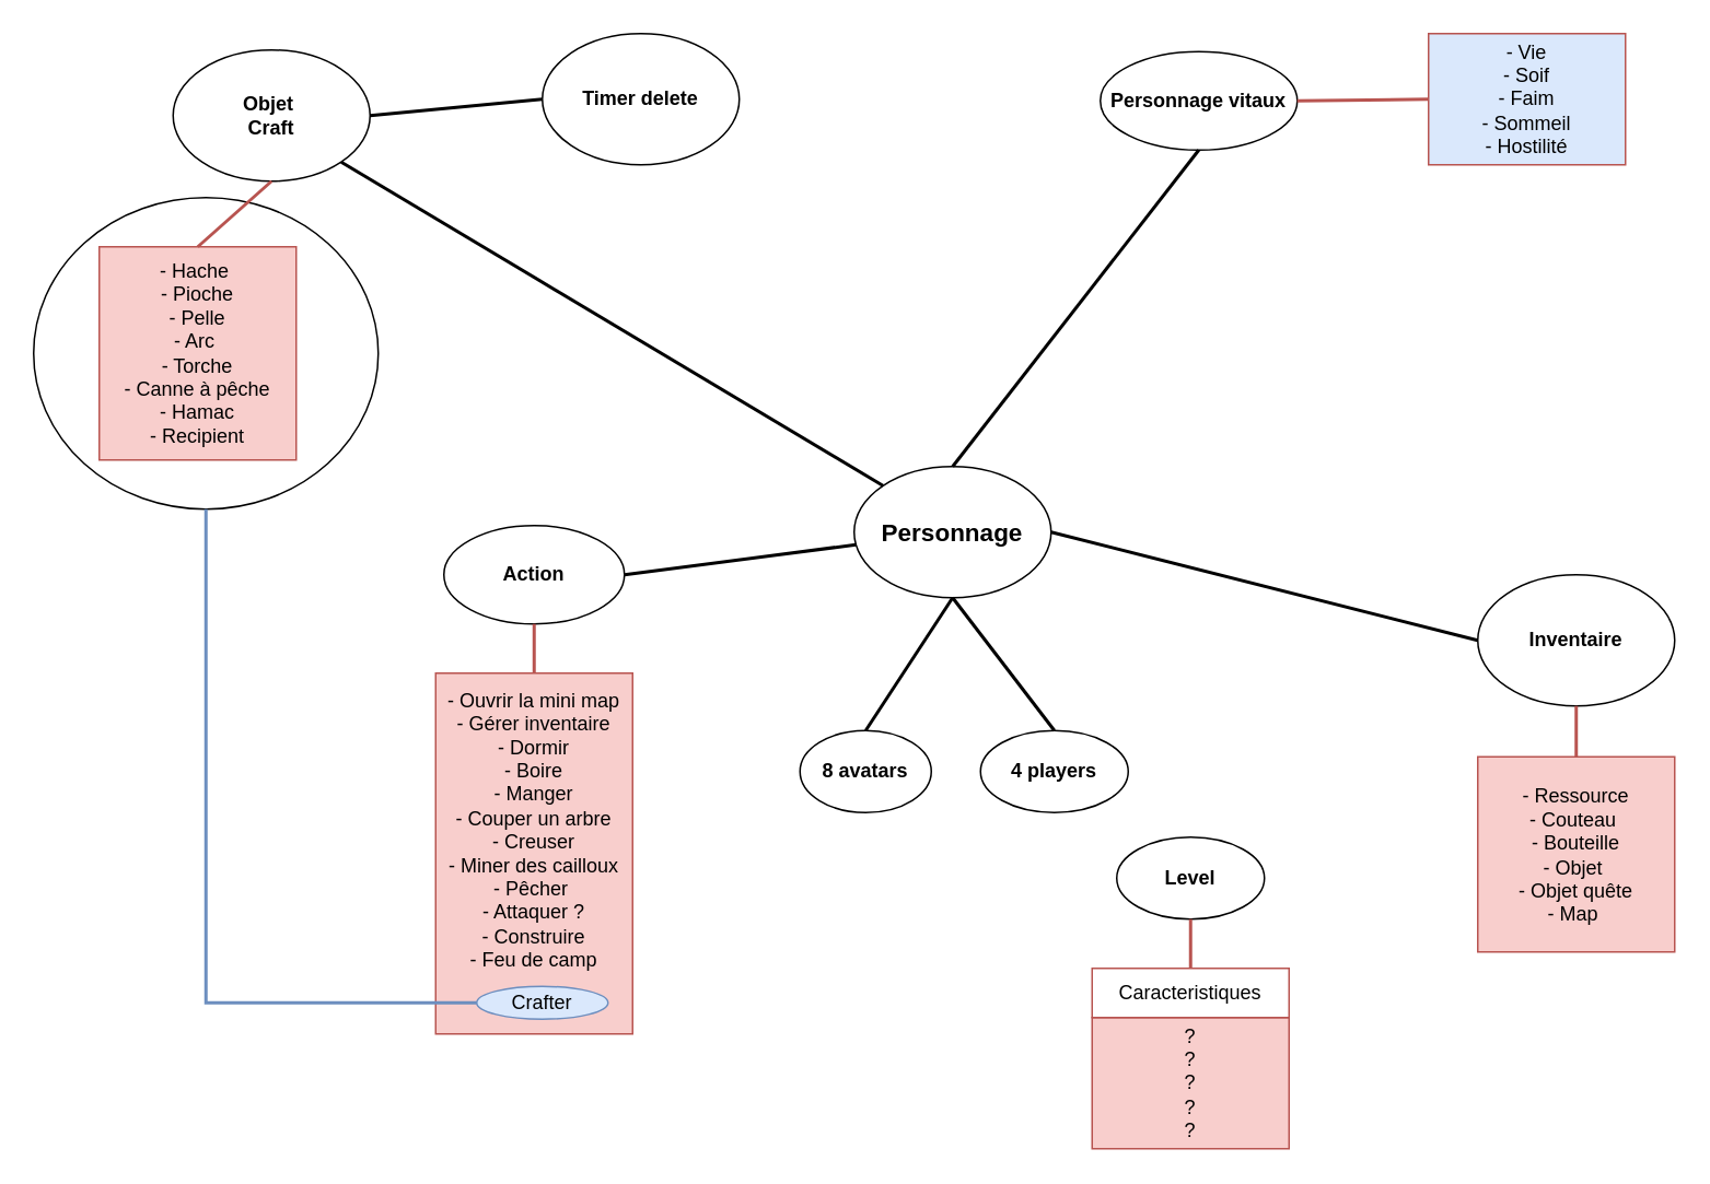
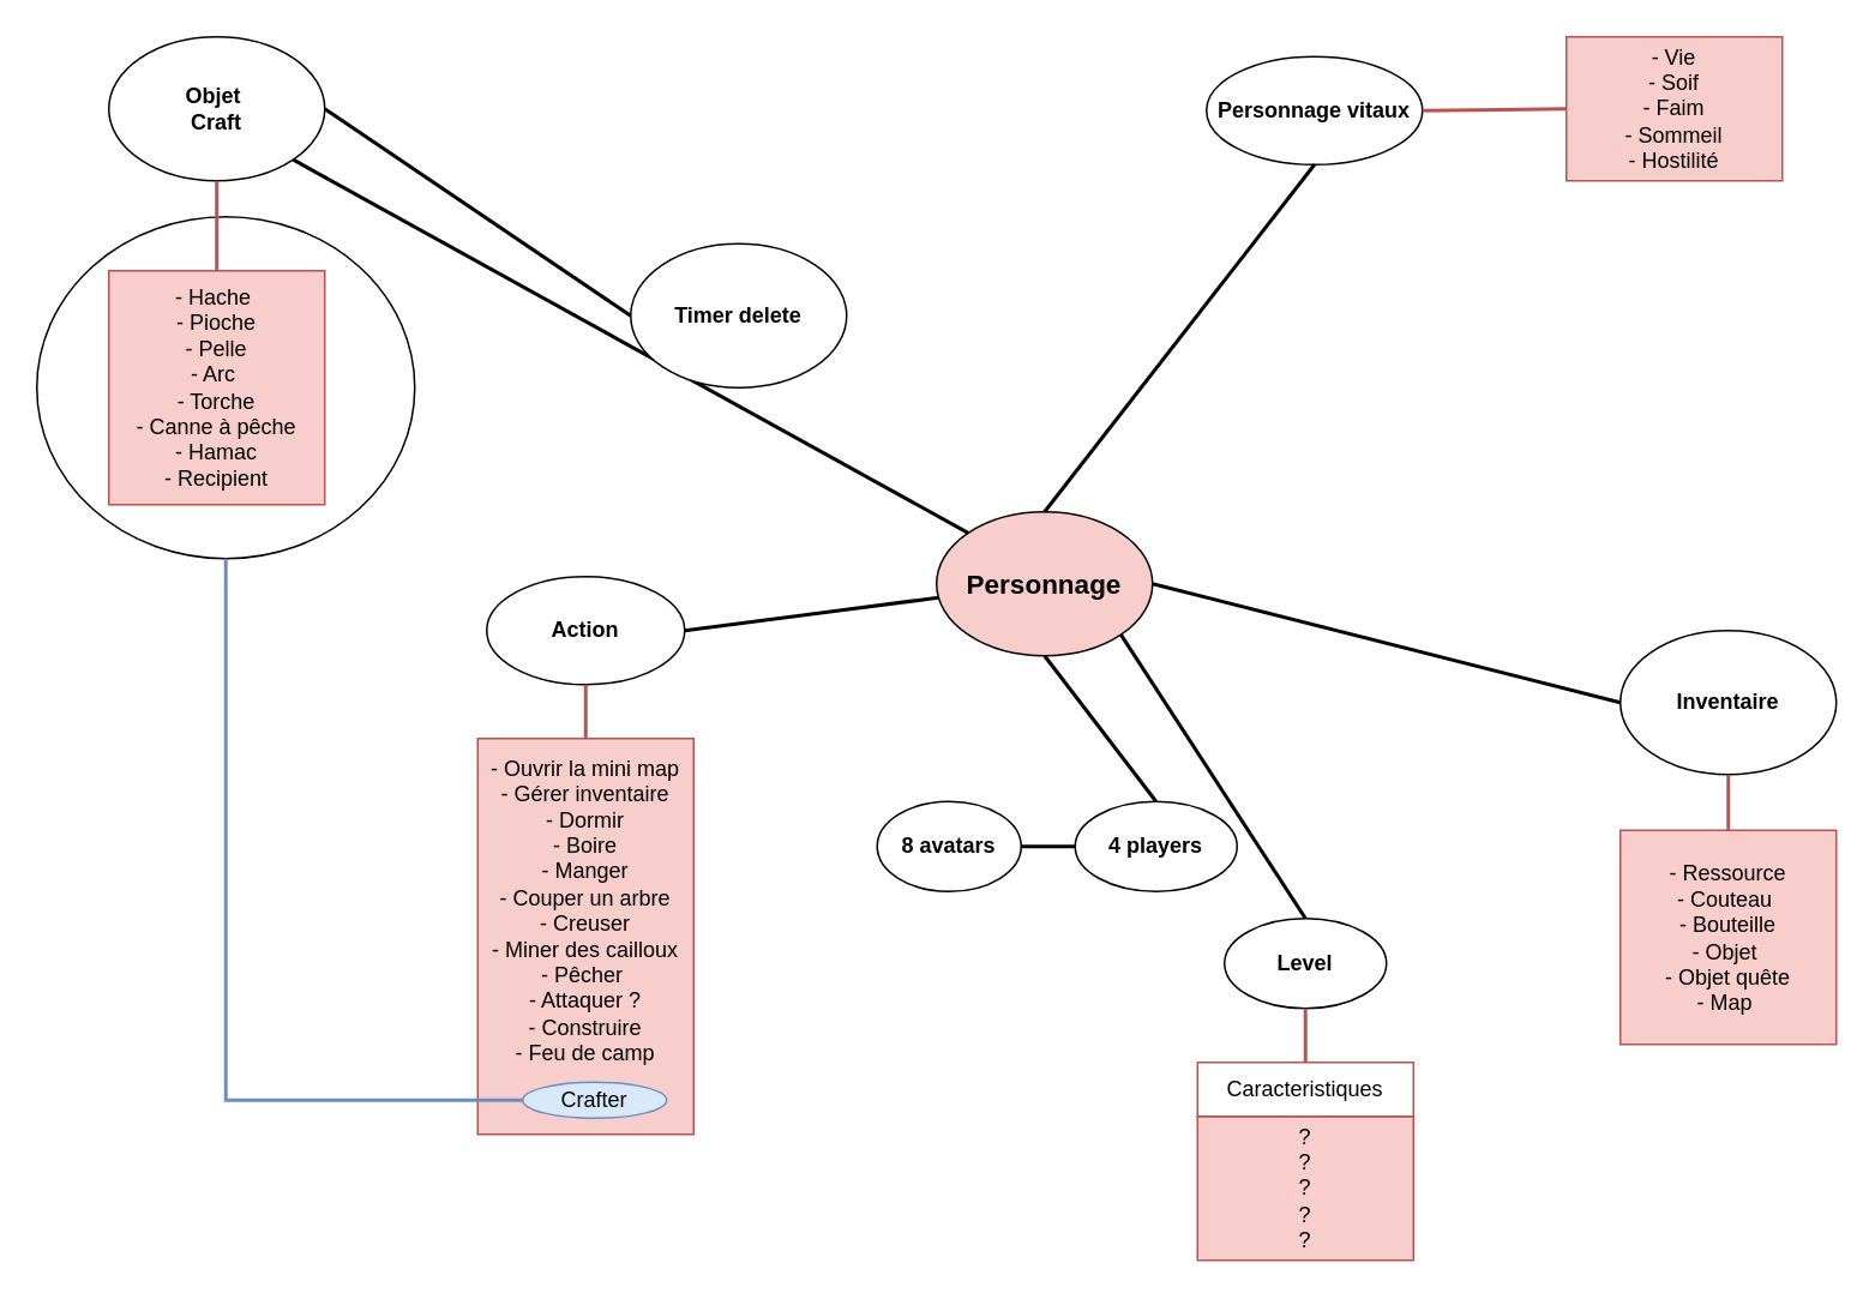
  <mxCell id="0" />
  <mxCell id="1" parent="0" />
  <mxCell id="2" value="" style="ellipse;whiteSpace=wrap;html=1;" vertex="1" parent="1"><mxGeometry x="20" y="120" width="210" height="190" as="geometry" /></mxCell>
- <mxCell id="3" value="&lt;font style=&quot;font-size: 15px&quot;&gt;&lt;b&gt;Personnage&lt;/b&gt;&lt;/font&gt;" style="ellipse;whiteSpace=wrap;html=1;" vertex="1" parent="1"><mxGeometry x="520" y="284" width="120" height="80" as="geometry" /></mxCell>
- <mxCell id="4" value="&lt;b&gt;Objet&amp;nbsp;&lt;br&gt;Craft&lt;/b&gt;" style="ellipse;whiteSpace=wrap;html=1;" vertex="1" parent="1"><mxGeometry x="105" y="30" width="120" height="80" as="geometry" /></mxCell>
+ <mxCell id="3" value="&lt;font style=&quot;font-size: 15px&quot;&gt;&lt;b&gt;Personnage&lt;/b&gt;&lt;/font&gt;" style="ellipse;whiteSpace=wrap;html=1;fillColor=#f8cecc;" vertex="1" parent="1"><mxGeometry x="520" y="284" width="120" height="80" as="geometry" /></mxCell>
+ <mxCell id="4" value="&lt;b&gt;Objet&amp;nbsp;&lt;br&gt;Craft&lt;/b&gt;" style="ellipse;whiteSpace=wrap;html=1;" vertex="1" parent="1"><mxGeometry x="60" y="20" width="120" height="80" as="geometry" /></mxCell>
  <mxCell id="5" value="" style="endArrow=none;html=1;entryX=0;entryY=0;entryDx=0;entryDy=0;exitX=1;exitY=1;exitDx=0;exitDy=0;strokeWidth=2;" edge="1" parent="1" source="4" target="3"><mxGeometry width="50" height="50" relative="1" as="geometry"><mxPoint x="550" y="400" as="sourcePoint" /><mxPoint x="600" y="350" as="targetPoint" /></mxGeometry></mxCell>
  <mxCell id="6" value="- Hache&amp;nbsp;&lt;br&gt;- Pioche&lt;br&gt;- Pelle&lt;br&gt;- Arc&amp;nbsp;&lt;br&gt;- Torche&lt;br&gt;- Canne à pêche&lt;br&gt;- Hamac&lt;br&gt;- Recipient" style="rounded=0;whiteSpace=wrap;html=1;fillColor=#f8cecc;strokeColor=#b85450;" vertex="1" parent="1"><mxGeometry x="60" y="150" width="120" height="130" as="geometry" /></mxCell>
  <mxCell id="7" value="" style="endArrow=none;html=1;entryX=0.5;entryY=1;entryDx=0;entryDy=0;exitX=0.5;exitY=0;exitDx=0;exitDy=0;fillColor=#f8cecc;strokeColor=#b85450;strokeWidth=2;" edge="1" parent="1" source="6" target="4"><mxGeometry width="50" height="50" relative="1" as="geometry"><mxPoint x="160" y="150" as="sourcePoint" /><mxPoint x="210" y="100" as="targetPoint" /></mxGeometry></mxCell>
- <mxCell id="8" value="&lt;b&gt;Timer delete&lt;/b&gt;" style="ellipse;whiteSpace=wrap;html=1;" vertex="1" parent="1"><mxGeometry x="330" y="20" width="120" height="80" as="geometry" /></mxCell>
+ <mxCell id="8" value="&lt;b&gt;Timer delete&lt;/b&gt;" style="ellipse;whiteSpace=wrap;html=1;" vertex="1" parent="1"><mxGeometry x="350" y="135" width="120" height="80" as="geometry" /></mxCell>
  <mxCell id="9" value="" style="endArrow=none;html=1;entryX=1;entryY=0.5;entryDx=0;entryDy=0;exitX=0;exitY=0.5;exitDx=0;exitDy=0;strokeWidth=2;" edge="1" parent="1" source="8" target="4"><mxGeometry width="50" height="50" relative="1" as="geometry"><mxPoint x="160" y="150" as="sourcePoint" /><mxPoint x="210" y="100" as="targetPoint" /></mxGeometry></mxCell>
  <mxCell id="10" value="&lt;b&gt;Action&lt;/b&gt;" style="ellipse;whiteSpace=wrap;html=1;gradientColor=none;" vertex="1" parent="1"><mxGeometry x="270" y="320" width="110" height="60" as="geometry" /></mxCell>
  <mxCell id="11" value="" style="endArrow=none;html=1;exitX=1;exitY=0.5;exitDx=0;exitDy=0;strokeWidth=2;" edge="1" parent="1" source="10" target="3"><mxGeometry width="50" height="50" relative="1" as="geometry"><mxPoint x="160" y="350" as="sourcePoint" /><mxPoint x="210" y="300" as="targetPoint" /></mxGeometry></mxCell>
  <mxCell id="12" value="- Ouvrir la mini map&lt;br&gt;- Gérer inventaire&lt;br&gt;- Dormir&lt;br&gt;- Boire&lt;br&gt;- Manger&lt;br&gt;- Couper un arbre&lt;br&gt;- Creuser&lt;br&gt;- Miner des cailloux&lt;br&gt;- Pêcher&amp;nbsp;&lt;br&gt;- Attaquer ?&lt;br&gt;- Construire&lt;br&gt;- Feu de camp&lt;br&gt;&lt;br&gt;- Crafter" style="rounded=0;whiteSpace=wrap;html=1;fillColor=#f8cecc;strokeColor=#b85450;" vertex="1" parent="1"><mxGeometry x="265" y="410" width="120" height="220" as="geometry" /></mxCell>
  <mxCell id="13" style="edgeStyle=orthogonalEdgeStyle;rounded=0;orthogonalLoop=1;jettySize=auto;html=1;strokeWidth=2;endArrow=none;endFill=0;fillColor=#dae8fc;strokeColor=#6c8ebf;entryX=0.5;entryY=1;entryDx=0;entryDy=0;" edge="1" parent="1" source="14" target="2"><mxGeometry relative="1" as="geometry"><mxPoint x="120" y="310" as="targetPoint" /></mxGeometry></mxCell>
  <mxCell id="14" value="Crafter" style="ellipse;whiteSpace=wrap;html=1;fillColor=#dae8fc;strokeColor=#6c8ebf;" vertex="1" parent="1"><mxGeometry x="290" y="601" width="80" height="20" as="geometry" /></mxCell>
  <mxCell id="15" value="" style="endArrow=none;html=1;strokeWidth=2;entryX=0.5;entryY=1;entryDx=0;entryDy=0;exitX=0.5;exitY=0;exitDx=0;exitDy=0;fillColor=#f8cecc;strokeColor=#b85450;" edge="1" parent="1" source="12" target="10"><mxGeometry width="50" height="50" relative="1" as="geometry"><mxPoint x="160" y="420" as="sourcePoint" /><mxPoint x="210" y="370" as="targetPoint" /></mxGeometry></mxCell>
  <mxCell id="16" value="&lt;b&gt;8 avatars&lt;/b&gt;" style="ellipse;whiteSpace=wrap;html=1;gradientColor=none;" vertex="1" parent="1"><mxGeometry x="487" y="445" width="80" height="50" as="geometry" /></mxCell>
  <mxCell id="17" value="&lt;b&gt;4 players&lt;/b&gt;" style="ellipse;whiteSpace=wrap;html=1;gradientColor=none;" vertex="1" parent="1"><mxGeometry x="597" y="445" width="90" height="50" as="geometry" /></mxCell>
- <mxCell id="18" value="" style="endArrow=none;html=1;strokeWidth=2;entryX=0.5;entryY=1;entryDx=0;entryDy=0;exitX=0.5;exitY=0;exitDx=0;exitDy=0;" edge="1" parent="1" source="16" target="3"><mxGeometry width="50" height="50" relative="1" as="geometry"><mxPoint x="600" y="420" as="sourcePoint" /><mxPoint x="650" y="370" as="targetPoint" /></mxGeometry></mxCell>
  <mxCell id="19" value="" style="endArrow=none;html=1;strokeWidth=2;entryX=0.5;entryY=0;entryDx=0;entryDy=0;exitX=0.5;exitY=1;exitDx=0;exitDy=0;" edge="1" parent="1" source="3" target="17"><mxGeometry width="50" height="50" relative="1" as="geometry"><mxPoint x="580" y="370" as="sourcePoint" /><mxPoint x="650" y="370" as="targetPoint" /></mxGeometry></mxCell>
+ <mxCell id="20" value="" style="endArrow=none;html=1;strokeWidth=2;entryX=0;entryY=0.5;entryDx=0;entryDy=0;exitX=1;exitY=0.5;exitDx=0;exitDy=0;" edge="1" parent="1" source="16" target="17"><mxGeometry width="50" height="50" relative="1" as="geometry"><mxPoint x="527" y="420" as="sourcePoint" /><mxPoint x="577" y="370" as="targetPoint" /></mxGeometry></mxCell>
  <mxCell id="21" value="&lt;b&gt;Inventaire&lt;/b&gt;" style="ellipse;whiteSpace=wrap;html=1;gradientColor=none;" vertex="1" parent="1"><mxGeometry x="900" y="350" width="120" height="80" as="geometry" /></mxCell>
  <mxCell id="22" value="- Ressource&lt;br&gt;- Couteau&amp;nbsp;&lt;br&gt;- Bouteille&lt;br&gt;- Objet&amp;nbsp;&lt;br&gt;- Objet quête&lt;br&gt;- Map&amp;nbsp;" style="rounded=0;whiteSpace=wrap;html=1;fillColor=#f8cecc;strokeColor=#b85450;" vertex="1" parent="1"><mxGeometry x="900" y="461" width="120" height="119" as="geometry" /></mxCell>
  <mxCell id="23" value="" style="endArrow=none;html=1;strokeWidth=2;entryX=0.5;entryY=1;entryDx=0;entryDy=0;exitX=0.5;exitY=0;exitDx=0;exitDy=0;fillColor=#f8cecc;strokeColor=#b85450;" edge="1" parent="1" source="22" target="21"><mxGeometry width="50" height="50" relative="1" as="geometry"><mxPoint x="740" y="480" as="sourcePoint" /><mxPoint x="790" y="430" as="targetPoint" /></mxGeometry></mxCell>
  <mxCell id="24" value="&lt;b&gt;Level&lt;/b&gt;" style="ellipse;whiteSpace=wrap;html=1;strokeColor=#000000;fillColor=#ffffff;gradientColor=none;" vertex="1" parent="1"><mxGeometry x="680" y="510" width="90" height="50" as="geometry" /></mxCell>
  <mxCell id="25" value="?&lt;br&gt;?&lt;br&gt;?&lt;br&gt;?&lt;br&gt;?" style="rounded=0;whiteSpace=wrap;html=1;strokeColor=#b85450;fillColor=#f8cecc;" vertex="1" parent="1"><mxGeometry x="665" y="620" width="120" height="80" as="geometry" /></mxCell>
  <mxCell id="26" value="Caracteristiques" style="rounded=0;whiteSpace=wrap;html=1;strokeColor=#b85450;fillColor=#ffffff;" vertex="1" parent="1"><mxGeometry x="665" y="590" width="120" height="30" as="geometry" /></mxCell>
+ <mxCell id="27" value="" style="endArrow=none;html=1;strokeWidth=2;entryX=1;entryY=1;entryDx=0;entryDy=0;exitX=0.5;exitY=0;exitDx=0;exitDy=0;" edge="1" parent="1" source="24" target="3"><mxGeometry width="50" height="50" relative="1" as="geometry"><mxPoint x="740" y="550" as="sourcePoint" /><mxPoint x="790" y="500" as="targetPoint" /></mxGeometry></mxCell>
  <mxCell id="28" value="" style="endArrow=none;html=1;strokeWidth=2;exitX=0.5;exitY=0;exitDx=0;exitDy=0;entryX=0.5;entryY=1;entryDx=0;entryDy=0;fillColor=#f8cecc;strokeColor=#b85450;" edge="1" parent="1" source="26" target="24"><mxGeometry width="50" height="50" relative="1" as="geometry"><mxPoint x="740" y="550" as="sourcePoint" /><mxPoint x="790" y="500" as="targetPoint" /></mxGeometry></mxCell>
  <mxCell id="29" value="" style="endArrow=none;html=1;strokeWidth=2;entryX=0;entryY=0.5;entryDx=0;entryDy=0;exitX=1;exitY=0.5;exitDx=0;exitDy=0;" edge="1" parent="1" source="3" target="21"><mxGeometry width="50" height="50" relative="1" as="geometry"><mxPoint x="740" y="450" as="sourcePoint" /><mxPoint x="800" y="400" as="targetPoint" /></mxGeometry></mxCell>
  <mxCell id="30" value="&lt;b&gt;Personnage vitaux&lt;/b&gt;" style="ellipse;whiteSpace=wrap;html=1;strokeColor=#000000;fillColor=#ffffff;gradientColor=none;" vertex="1" parent="1"><mxGeometry x="670" y="31" width="120" height="60" as="geometry" /></mxCell>
- <mxCell id="31" value="- Vie&lt;br&gt;- Soif&lt;br&gt;- Faim&lt;br&gt;- Sommeil&lt;br&gt;- Hostilité" style="rounded=0;whiteSpace=wrap;html=1;strokeColor=#b85450;fillColor=#dae8fc;" vertex="1" parent="1"><mxGeometry x="870" y="20" width="120" height="80" as="geometry" /></mxCell>
+ <mxCell id="31" value="- Vie&lt;br&gt;- Soif&lt;br&gt;- Faim&lt;br&gt;- Sommeil&lt;br&gt;- Hostilité" style="rounded=0;whiteSpace=wrap;html=1;strokeColor=#b85450;fillColor=#f8cecc;" vertex="1" parent="1"><mxGeometry x="870" y="20" width="120" height="80" as="geometry" /></mxCell>
  <mxCell id="32" value="" style="endArrow=none;html=1;strokeWidth=2;entryX=0.5;entryY=1;entryDx=0;entryDy=0;exitX=0.5;exitY=0;exitDx=0;exitDy=0;" edge="1" parent="1" source="3" target="30"><mxGeometry width="50" height="50" relative="1" as="geometry"><mxPoint x="520" y="120" as="sourcePoint" /><mxPoint x="570" y="70" as="targetPoint" /></mxGeometry></mxCell>
  <mxCell id="33" value="" style="endArrow=none;html=1;strokeWidth=2;entryX=0;entryY=0.5;entryDx=0;entryDy=0;exitX=1;exitY=0.5;exitDx=0;exitDy=0;fillColor=#f8cecc;strokeColor=#b85450;" edge="1" parent="1" source="30" target="31"><mxGeometry width="50" height="50" relative="1" as="geometry"><mxPoint x="520" y="120" as="sourcePoint" /><mxPoint x="570" y="70" as="targetPoint" /></mxGeometry></mxCell>
